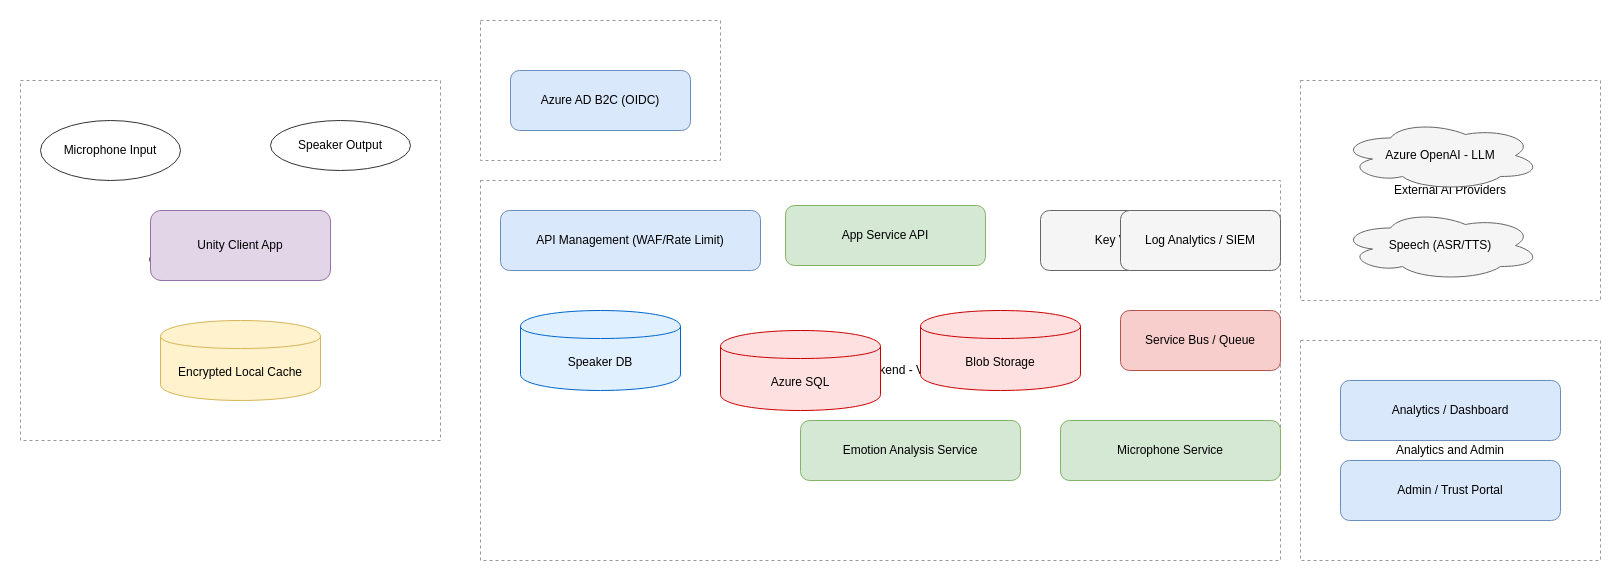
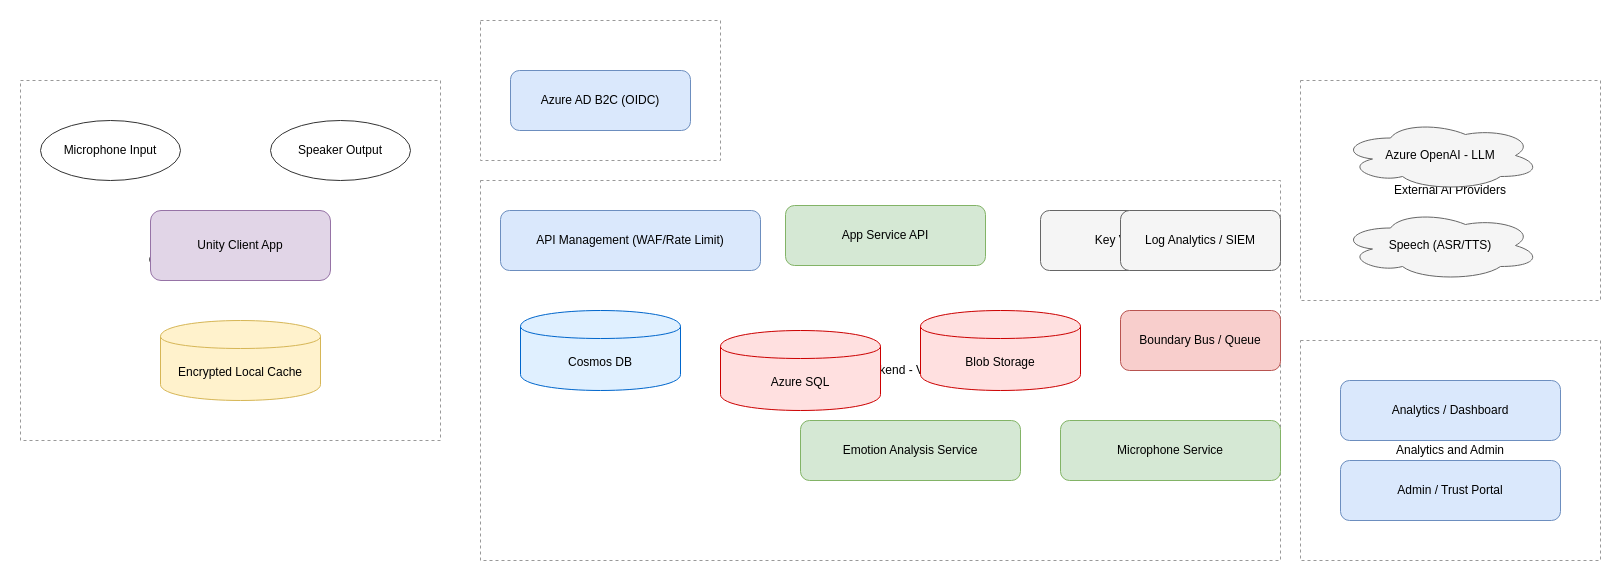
  <mxCell id="0" />
  <mxCell id="1" parent="0" />
  <mxCell id="2" value="Client Device - Trust Boundary" style="rounded=0;whiteSpace=wrap;html=1;dashed=1;strokeColor=#999999;fillColor=#ffffff;" vertex="1" parent="1"><mxGeometry x="20" y="80" width="420" height="360" as="geometry" /></mxCell>
  <mxCell id="3" value="Microphone Input" style="shape=ellipse;whiteSpace=wrap;html=1;fillColor=#ffffff;strokeColor=#333333;" vertex="1" parent="2"><mxGeometry x="20" y="40" width="140" height="60" as="geometry" /></mxCell>
- <mxCell id="4" value="Speaker Output" style="shape=ellipse;whiteSpace=wrap;html=1;fillColor=#ffffff;strokeColor=#333333;" vertex="1" parent="2"><mxGeometry x="250" y="40" width="140" height="50" as="geometry" /></mxCell>
+ <mxCell id="4" value="Speaker Output" style="shape=ellipse;whiteSpace=wrap;html=1;fillColor=#ffffff;strokeColor=#333333;" vertex="1" parent="2"><mxGeometry x="250" y="40" width="140" height="60" as="geometry" /></mxCell>
  <mxCell id="5" value="Unity Client App" style="rounded=1;whiteSpace=wrap;html=1;fillColor=#e1d5e7;strokeColor=#9673a6;" vertex="1" parent="2"><mxGeometry x="130" y="130" width="180" height="70" as="geometry" /></mxCell>
  <mxCell id="6" value="Encrypted Local Cache" style="shape=cylinder;whiteSpace=wrap;html=1;boundedLbl=1;fillColor=#fff2cc;strokeColor=#d6b656;" vertex="1" parent="2"><mxGeometry x="140" y="240" width="160" height="80" as="geometry" /></mxCell>
  <mxCell id="7" value="Identity and Access" style="rounded=0;whiteSpace=wrap;html=1;dashed=1;strokeColor=#999999;fillColor=#ffffff;" vertex="1" parent="1"><mxGeometry x="480" y="20" width="240" height="140" as="geometry" /></mxCell>
  <mxCell id="8" value="Azure AD B2C (OIDC)" style="rounded=1;whiteSpace=wrap;html=1;fillColor=#dae8fc;strokeColor=#6c8ebf;" vertex="1" parent="7"><mxGeometry x="30" y="50" width="180" height="60" as="geometry" /></mxCell>
  <mxCell id="9" value="Secure Backend - VNet" style="rounded=0;whiteSpace=wrap;html=1;dashed=1;strokeColor=#999999;fillColor=#ffffff;" vertex="1" parent="1"><mxGeometry x="480" y="180" width="800" height="380" as="geometry" /></mxCell>
  <mxCell id="10" value="API Management (WAF/Rate Limit)" style="rounded=1;whiteSpace=wrap;html=1;fillColor=#dae8fc;strokeColor=#6c8ebf;" vertex="1" parent="9"><mxGeometry x="20" y="30" width="260" height="60" as="geometry" /></mxCell>
  <mxCell id="11" value="App Service API" style="rounded=1;whiteSpace=wrap;html=1;fillColor=#d5e8d4;strokeColor=#82b366;" vertex="1" parent="9"><mxGeometry x="305" y="25" width="200" height="60" as="geometry" /></mxCell>
  <mxCell id="12" value="Key Vault" style="rounded=1;whiteSpace=wrap;html=1;fillColor=#f5f5f5;strokeColor=#666666;" vertex="1" parent="9"><mxGeometry x="560" y="30" width="160" height="60" as="geometry" /></mxCell>
  <mxCell id="13" value="Log Analytics / SIEM" style="rounded=1;whiteSpace=wrap;html=1;fillColor=#f5f5f5;strokeColor=#666666;" vertex="1" parent="9"><mxGeometry x="640" y="30" width="160" height="60" as="geometry" /></mxCell>
- <mxCell id="14" value="Speaker DB" style="shape=cylinder;whiteSpace=wrap;html=1;boundedLbl=1;fillColor=#e0f0ff;strokeColor=#06c;" vertex="1" parent="9"><mxGeometry x="40" y="130" width="160" height="80" as="geometry" /></mxCell>
+ <mxCell id="14" value="Cosmos DB" style="shape=cylinder;whiteSpace=wrap;html=1;boundedLbl=1;fillColor=#e0f0ff;strokeColor=#06c;" vertex="1" parent="9"><mxGeometry x="40" y="130" width="160" height="80" as="geometry" /></mxCell>
  <mxCell id="15" value="Azure SQL" style="shape=cylinder;whiteSpace=wrap;html=1;boundedLbl=1;fillColor=#ffe0e0;strokeColor=#c00;" vertex="1" parent="9"><mxGeometry x="240" y="150" width="160" height="80" as="geometry" /></mxCell>
  <mxCell id="16" value="Blob Storage" style="shape=cylinder;whiteSpace=wrap;html=1;boundedLbl=1;fillColor=#ffe0e0;strokeColor=#c00;" vertex="1" parent="9"><mxGeometry x="440" y="130" width="160" height="80" as="geometry" /></mxCell>
- <mxCell id="17" value="Service Bus / Queue" style="rounded=1;whiteSpace=wrap;html=1;fillColor=#f8cecc;strokeColor=#b85450;" vertex="1" parent="9"><mxGeometry x="640" y="130" width="160" height="60" as="geometry" /></mxCell>
+ <mxCell id="17" value="Boundary Bus / Queue" style="rounded=1;whiteSpace=wrap;html=1;fillColor=#f8cecc;strokeColor=#b85450;" vertex="1" parent="9"><mxGeometry x="640" y="130" width="160" height="60" as="geometry" /></mxCell>
  <mxCell id="18" value="Emotion Analysis Service" style="rounded=1;whiteSpace=wrap;html=1;fillColor=#d5e8d4;strokeColor=#82b366;" vertex="1" parent="9"><mxGeometry x="320" y="240" width="220" height="60" as="geometry" /></mxCell>
  <mxCell id="19" value="Microphone Service" style="rounded=1;whiteSpace=wrap;html=1;fillColor=#d5e8d4;strokeColor=#82b366;" vertex="1" parent="9"><mxGeometry x="580" y="240" width="220" height="60" as="geometry" /></mxCell>
  <mxCell id="20" value="External AI Providers" style="rounded=0;whiteSpace=wrap;html=1;dashed=1;strokeColor=#999999;fillColor=#ffffff;" vertex="1" parent="1"><mxGeometry x="1300" y="80" width="300" height="220" as="geometry" /></mxCell>
  <mxCell id="21" value="Azure OpenAI - LLM" style="shape=cloud;whiteSpace=wrap;html=1;fillColor=#f5f5f5;strokeColor=#666666;" vertex="1" parent="20"><mxGeometry x="40" y="40" width="200" height="70" as="geometry" /></mxCell>
  <mxCell id="22" value="Speech (ASR/TTS)" style="shape=cloud;whiteSpace=wrap;html=1;fillColor=#f5f5f5;strokeColor=#666666;" vertex="1" parent="20"><mxGeometry x="40" y="130" width="200" height="70" as="geometry" /></mxCell>
  <mxCell id="23" value="Analytics and Admin" style="rounded=0;whiteSpace=wrap;html=1;dashed=1;strokeColor=#999999;fillColor=#ffffff;" vertex="1" parent="1"><mxGeometry x="1300" y="340" width="300" height="220" as="geometry" /></mxCell>
  <mxCell id="24" value="Analytics / Dashboard" style="rounded=1;whiteSpace=wrap;html=1;fillColor=#dae8fc;strokeColor=#6c8ebf;" vertex="1" parent="23"><mxGeometry x="40" y="40" width="220" height="60" as="geometry" /></mxCell>
  <mxCell id="25" value="Admin / Trust Portal" style="rounded=1;whiteSpace=wrap;html=1;fillColor=#dae8fc;strokeColor=#6c8ebf;" vertex="1" parent="23"><mxGeometry x="40" y="120" width="220" height="60" as="geometry" /></mxCell>
